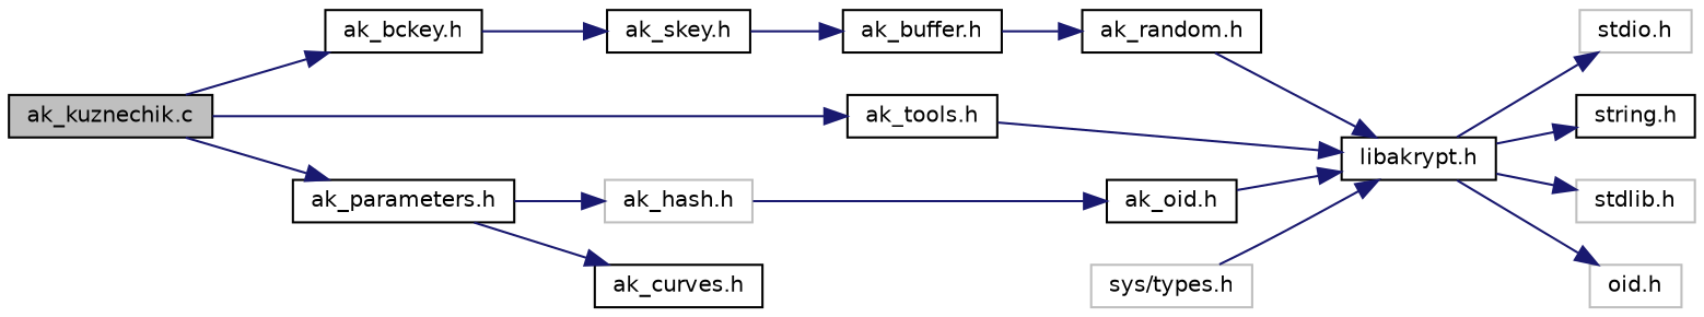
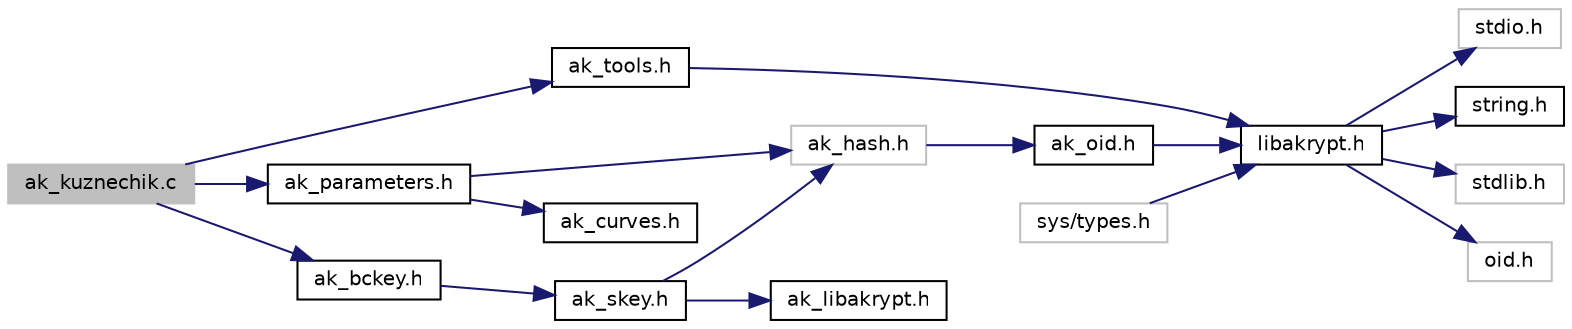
  digraph {
    rankdir=LR
    node [color=black fillcolor=white fontname=Helvetica fontsize=10 shape=record style=filled]
    edge [color=midnightblue fontname=Helvetica fontsize=10 labelfontname=Helvetica labelfontsize=10 style=solid]
-   n1 [fillcolor=grey75 fontcolor=black height=0.2 label="ak_kuznechik.c" width=0.4]
+   n1 [color=grey75 fillcolor=grey75 fontcolor=black height=0.2 label="ak_kuznechik.c" width=0.4]
    n2 [height=0.2 label="ak_bckey.h" width=0.4]
    n3 [height=0.2 label="ak_tools.h" width=0.4]
    n4 [height=0.2 label="ak_parameters.h" width=0.4]
    n5 [height=0.2 label="ak_skey.h" width=0.4]
    n6 [height=0.2 label="libakrypt.h" width=0.4]
    n7 [color=grey75 height=0.2 label="ak_hash.h" width=0.4]
    n8 [height=0.2 label="ak_curves.h" width=0.4]
-   n9 [height=0.2 label="ak_buffer.h" width=0.4]
+   n9 [height=0.2 label="ak_libakrypt.h" width=0.4]
    n10 [height=0.2 label="ak_oid.h" width=0.4]
-   n11 [height=0.2 label="ak_random.h" width=0.4]
    n12 [color=grey75 height=0.2 label="stdio.h" width=0.4]
    n13 [height=0.2 label="string.h" width=0.4]
    n14 [color=grey75 height=0.2 label="stdlib.h" width=0.4]
    n15 [color=grey75 height=0.2 label="oid.h" width=0.4]
    n16 [color=grey75 height=0.2 label="sys/types.h" width=0.4]
    n1 -> n2
    n1 -> n3
    n1 -> n4
    n2 -> n5
    n3 -> n6
    n4 -> n7
    n4 -> n8
+   n5 -> n7
    n5 -> n9
    n6 -> n12
    n6 -> n13
    n6 -> n14
    n6 -> n15
    n7 -> n10
-   n9 -> n11
    n10 -> n6
-   n11 -> n6
    n16 -> n6
  }
